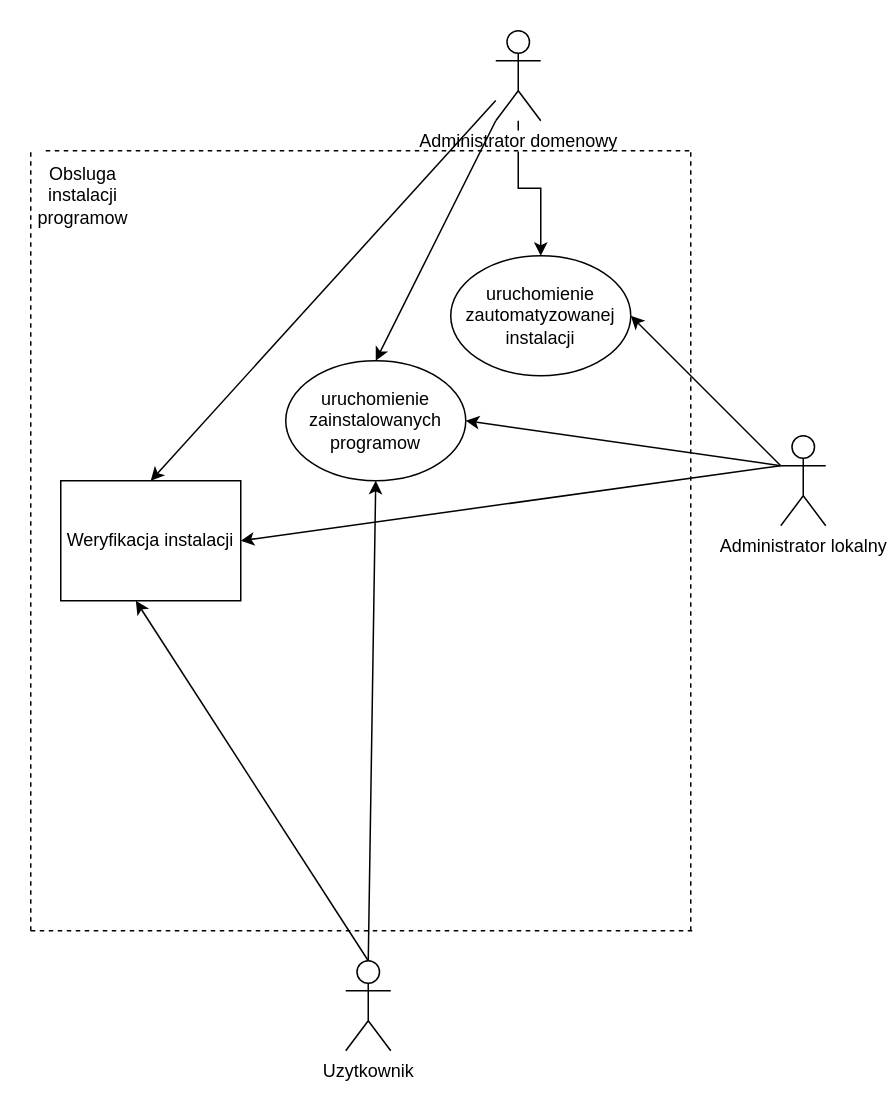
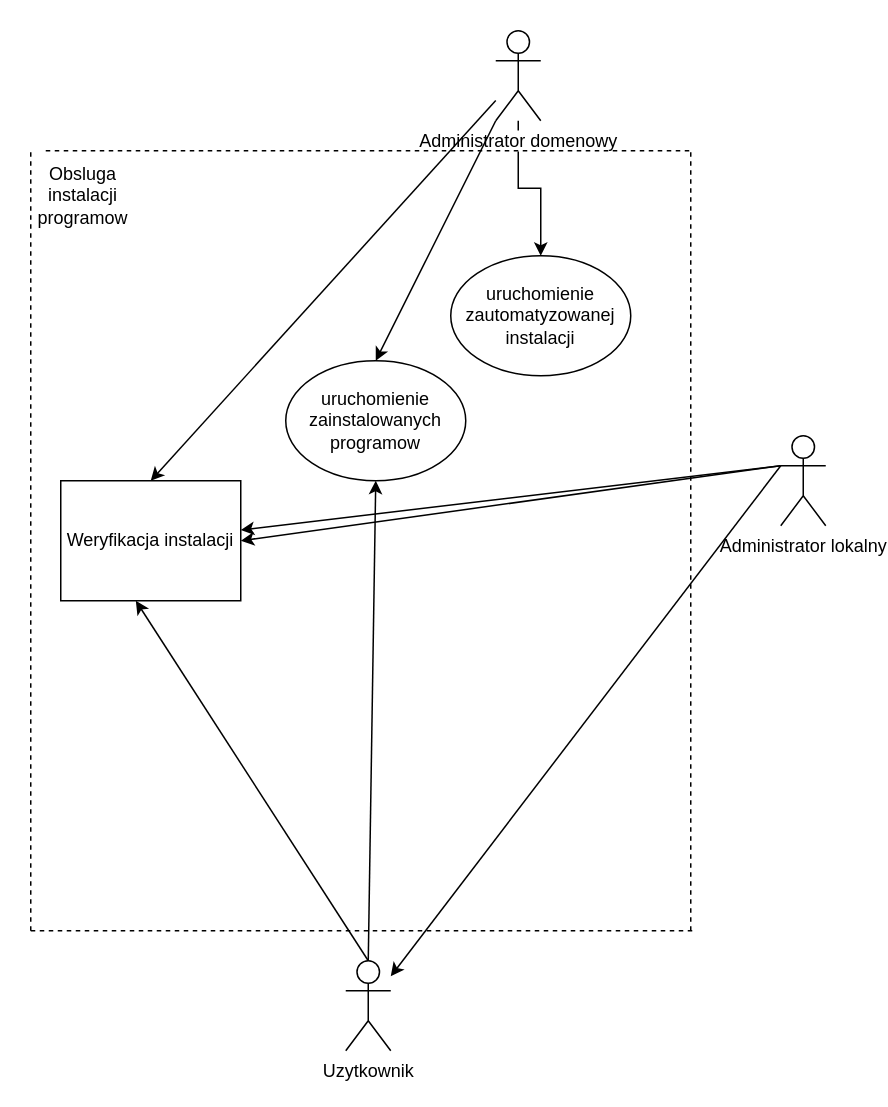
  <mxCell id="0" />
  <mxCell id="1" parent="0" />
  <mxCell id="2" value="" style="edgeStyle=orthogonalEdgeStyle;rounded=0;orthogonalLoop=1;jettySize=auto;html=1;entryX=0.5;entryY=0;entryDx=0;entryDy=0;" edge="1" parent="1" source="3" target="9"><mxGeometry relative="1" as="geometry"><mxPoint x="265" y="120" as="targetPoint" /></mxGeometry></mxCell>
  <mxCell id="3" value="Administrator domenowy" style="shape=umlActor;verticalLabelPosition=bottom;labelBackgroundColor=#ffffff;verticalAlign=top;html=1;outlineConnect=0;" vertex="1" parent="1"><mxGeometry x="330" y="20" width="30" height="60" as="geometry" /></mxCell>
  <mxCell id="4" value="" style="endArrow=none;dashed=1;html=1;" edge="1" parent="1"><mxGeometry width="50" height="50" relative="1" as="geometry"><mxPoint x="30" y="100" as="sourcePoint" /><mxPoint x="460" y="100" as="targetPoint" /></mxGeometry></mxCell>
  <mxCell id="5" value="" style="endArrow=none;dashed=1;html=1;" edge="1" parent="1"><mxGeometry width="50" height="50" relative="1" as="geometry"><mxPoint x="20" y="620" as="sourcePoint" /><mxPoint x="20" y="100" as="targetPoint" /></mxGeometry></mxCell>
  <mxCell id="6" value="" style="endArrow=none;dashed=1;html=1;" edge="1" parent="1"><mxGeometry width="50" height="50" relative="1" as="geometry"><mxPoint x="20" y="620" as="sourcePoint" /><mxPoint x="463" y="620" as="targetPoint" /></mxGeometry></mxCell>
  <mxCell id="7" value="" style="endArrow=none;dashed=1;html=1;" edge="1" parent="1"><mxGeometry width="50" height="50" relative="1" as="geometry"><mxPoint x="460" y="620" as="sourcePoint" /><mxPoint x="460" y="100" as="targetPoint" /></mxGeometry></mxCell>
  <mxCell id="8" value="Obsluga instalacji programow" style="text;html=1;strokeColor=none;fillColor=none;align=center;verticalAlign=middle;whiteSpace=wrap;rounded=0;" vertex="1" parent="1"><mxGeometry x="35" y="120" width="40" height="20" as="geometry" /></mxCell>
  <mxCell id="9" value="uruchomienie zautomatyzowanej instalacji" style="ellipse;whiteSpace=wrap;html=1;" vertex="1" parent="1"><mxGeometry x="300" y="170" width="120" height="80" as="geometry" /></mxCell>
  <mxCell id="10" value="Administrator lokalny" style="shape=umlActor;verticalLabelPosition=bottom;labelBackgroundColor=#ffffff;verticalAlign=top;html=1;outlineConnect=0;" vertex="1" parent="1"><mxGeometry x="520" y="290" width="30" height="60" as="geometry" /></mxCell>
  <mxCell id="11" value="&lt;div&gt;Uzytkownik&lt;/div&gt;&lt;div&gt;&lt;br&gt;&lt;/div&gt;" style="shape=umlActor;verticalLabelPosition=bottom;labelBackgroundColor=#ffffff;verticalAlign=top;html=1;outlineConnect=0;" vertex="1" parent="1"><mxGeometry x="230" y="640" width="30" height="60" as="geometry" /></mxCell>
- <mxCell id="12" value="" style="endArrow=classic;html=1;entryX=1;entryY=0.5;entryDx=0;entryDy=0;exitX=0;exitY=0.333;exitDx=0;exitDy=0;exitPerimeter=0;" edge="1" parent="1" source="10" target="9"><mxGeometry width="50" height="50" relative="1" as="geometry"><mxPoint x="20" y="810" as="sourcePoint" /><mxPoint x="70" y="760" as="targetPoint" /></mxGeometry></mxCell>
+ <mxCell id="12" value="" style="endArrow=classic;html=1;exitX=0;exitY=0.333;exitDx=0;exitDy=0;exitPerimeter=0;" edge="1" parent="1" source="10" target="11"><mxGeometry width="50" height="50" relative="1" as="geometry"><mxPoint x="20" y="810" as="sourcePoint" /><mxPoint x="70" y="760" as="targetPoint" /></mxGeometry></mxCell>
  <mxCell id="13" value="Weryfikacja instalacji" style="whiteSpace=wrap;html=1;rounded=0;" vertex="1" parent="1"><mxGeometry x="40" y="320" width="120" height="80" as="geometry" /></mxCell>
  <mxCell id="14" value="" style="endArrow=classic;html=1;exitX=0.5;exitY=0;exitDx=0;exitDy=0;exitPerimeter=0;entryX=0.417;entryY=1;entryDx=0;entryDy=0;entryPerimeter=0;" edge="1" parent="1" source="11" target="13"><mxGeometry width="50" height="50" relative="1" as="geometry"><mxPoint x="180" y="590" as="sourcePoint" /><mxPoint x="230" y="540" as="targetPoint" /></mxGeometry></mxCell>
  <mxCell id="15" value="" style="endArrow=classic;html=1;entryX=1;entryY=0.5;entryDx=0;entryDy=0;" edge="1" parent="1" target="13"><mxGeometry width="50" height="50" relative="1" as="geometry"><mxPoint x="520" y="310" as="sourcePoint" /><mxPoint x="70" y="760" as="targetPoint" /></mxGeometry></mxCell>
  <mxCell id="16" value="" style="endArrow=classic;html=1;entryX=0.5;entryY=0;entryDx=0;entryDy=0;" edge="1" parent="1" source="3" target="13"><mxGeometry width="50" height="50" relative="1" as="geometry"><mxPoint x="20" y="810" as="sourcePoint" /><mxPoint x="70" y="760" as="targetPoint" /></mxGeometry></mxCell>
  <mxCell id="17" value="uruchomienie zainstalowanych programow" style="ellipse;whiteSpace=wrap;html=1;" vertex="1" parent="1"><mxGeometry x="190" y="240" width="120" height="80" as="geometry" /></mxCell>
  <mxCell id="18" value="" style="endArrow=classic;html=1;entryX=0.5;entryY=1;entryDx=0;entryDy=0;exitX=0.5;exitY=0;exitDx=0;exitDy=0;exitPerimeter=0;" edge="1" parent="1" source="11" target="17"><mxGeometry width="50" height="50" relative="1" as="geometry"><mxPoint x="20" y="810" as="sourcePoint" /><mxPoint x="70" y="760" as="targetPoint" /></mxGeometry></mxCell>
  <mxCell id="19" value="" style="endArrow=classic;html=1;exitX=0;exitY=1;exitDx=0;exitDy=0;exitPerimeter=0;entryX=0.5;entryY=0;entryDx=0;entryDy=0;" edge="1" parent="1" source="3" target="17"><mxGeometry width="50" height="50" relative="1" as="geometry"><mxPoint x="20" y="810" as="sourcePoint" /><mxPoint x="70" y="760" as="targetPoint" /></mxGeometry></mxCell>
- <mxCell id="20" value="" style="endArrow=classic;html=1;exitX=0;exitY=0.333;exitDx=0;exitDy=0;exitPerimeter=0;entryX=1;entryY=0.5;entryDx=0;entryDy=0;" edge="1" parent="1" source="10" target="17"><mxGeometry width="50" height="50" relative="1" as="geometry"><mxPoint x="20" y="810" as="sourcePoint" /><mxPoint x="70" y="760" as="targetPoint" /></mxGeometry></mxCell>
+ <mxCell id="20" value="" style="endArrow=classic;html=1;exitX=0;exitY=0.333;exitDx=0;exitDy=0;exitPerimeter=0;" edge="1" parent="1" source="10" target="13"><mxGeometry width="50" height="50" relative="1" as="geometry"><mxPoint x="20" y="810" as="sourcePoint" /><mxPoint x="70" y="760" as="targetPoint" /></mxGeometry></mxCell>
